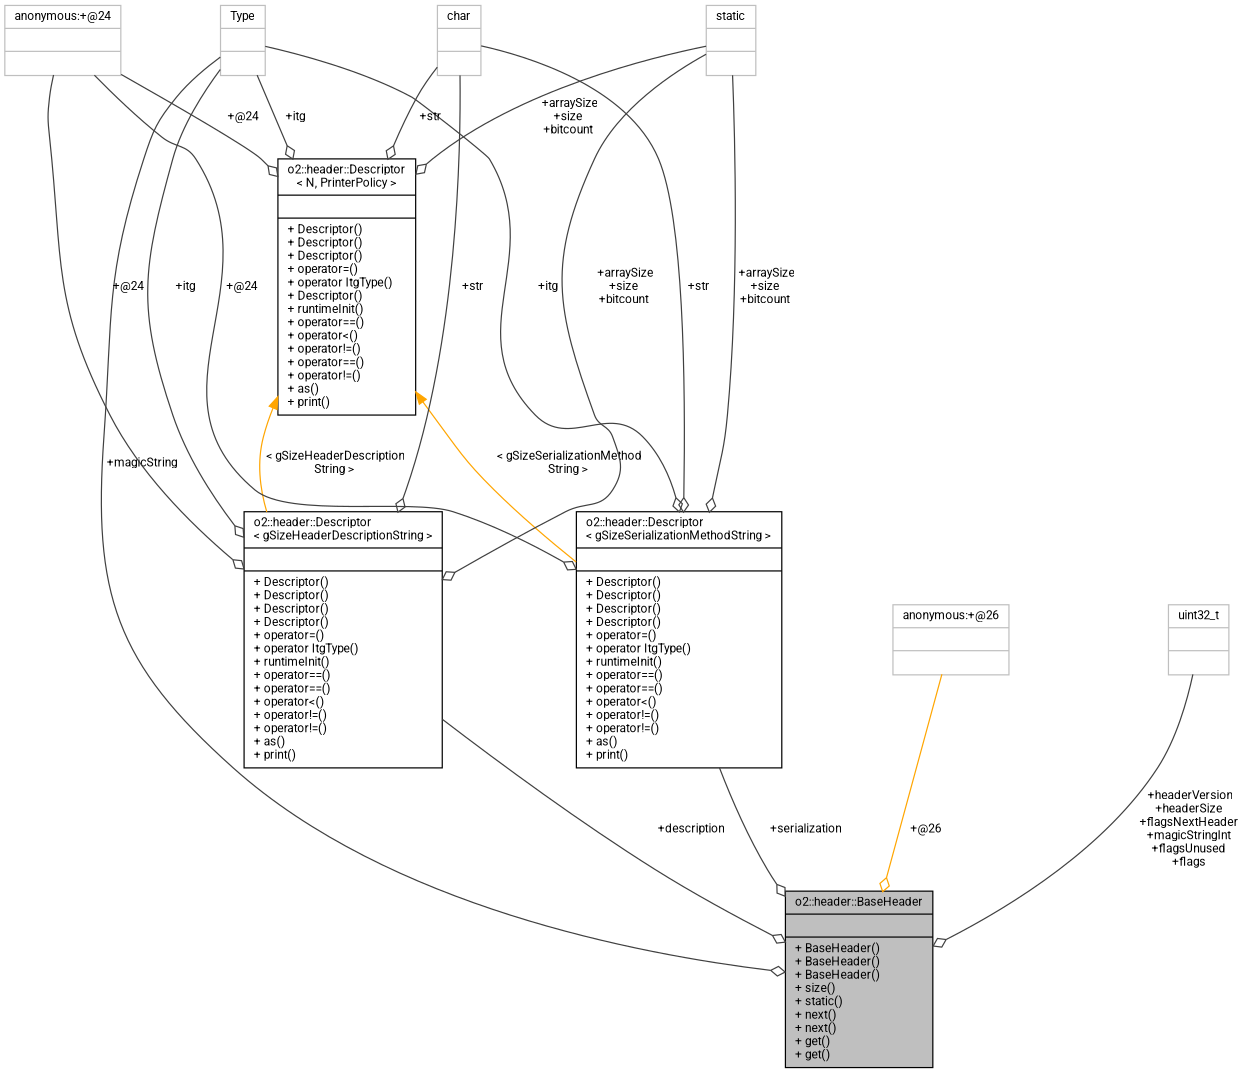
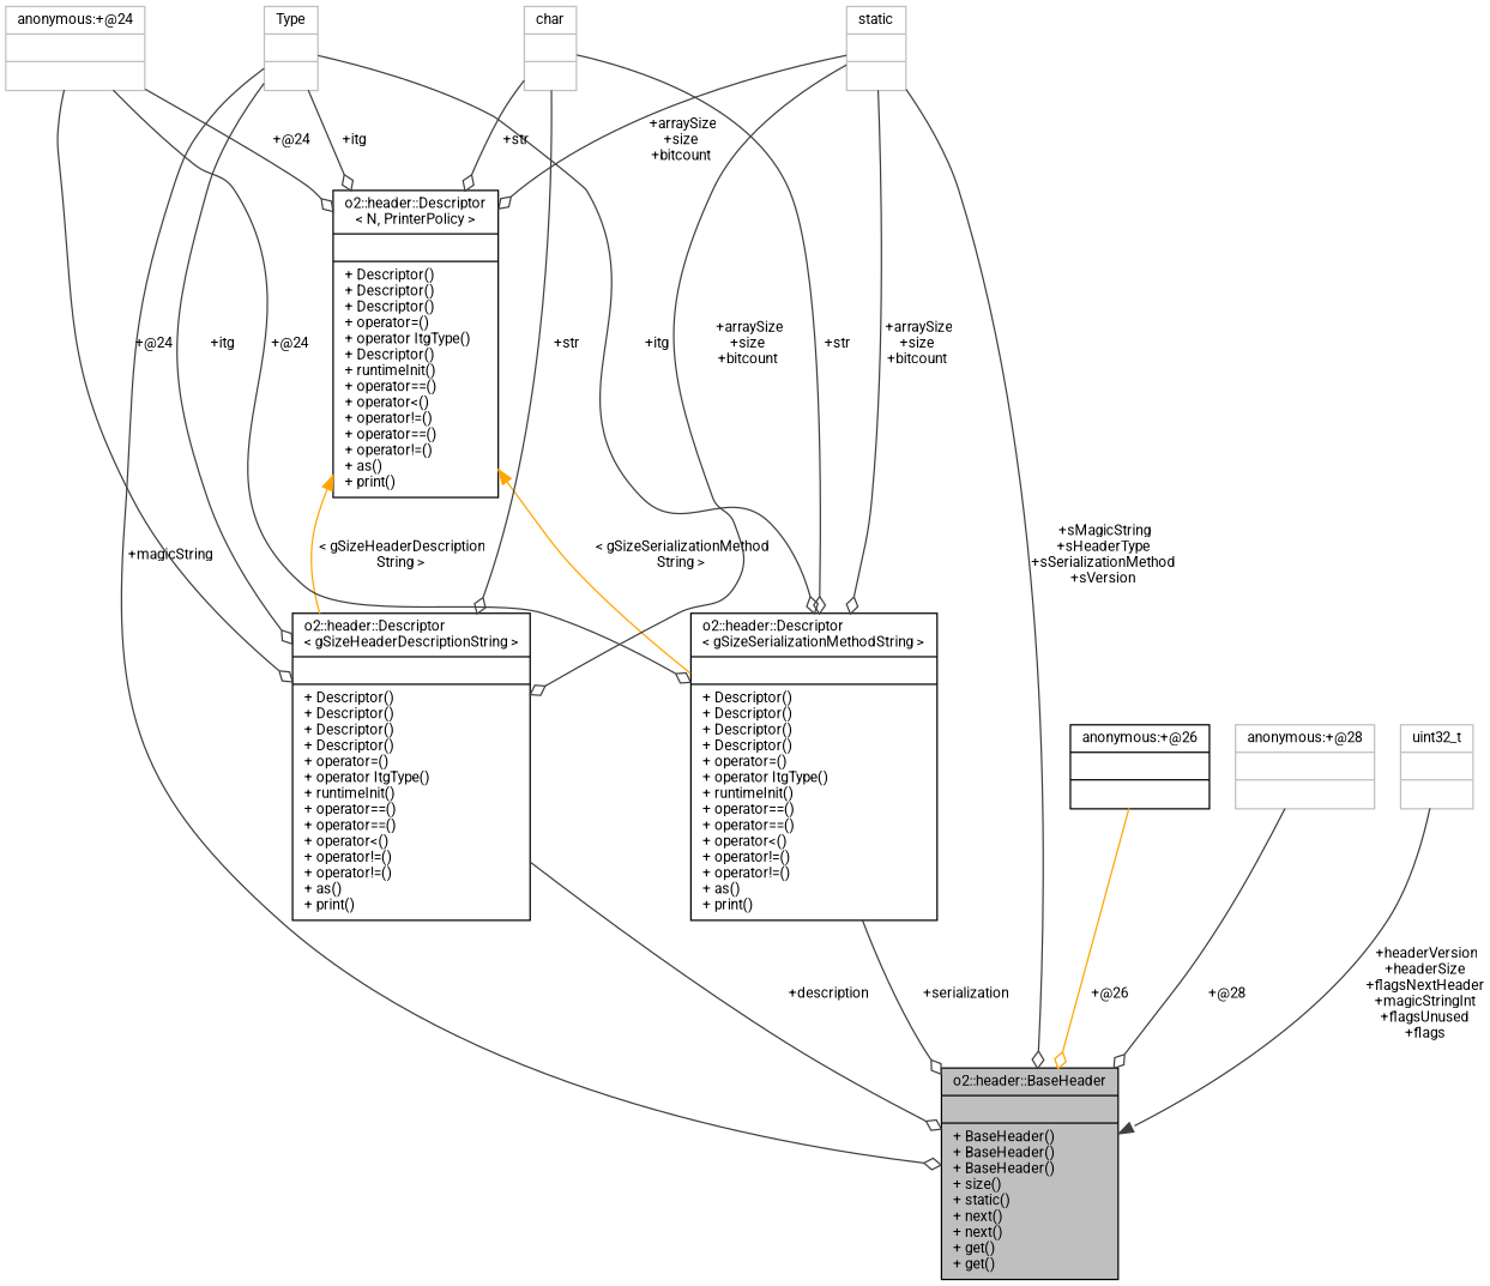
  digraph {
    fontname=Roboto
    node [color=grey75 fontname=Roboto fontsize=10 shape=record]
    edge [arrowhead=odiamond color=grey25 fontname=Roboto fontsize=10 labelfontname=Helvetica labelfontsize=10 style=solid]
    n1 [color=black fillcolor=grey75 fontcolor=black height=0.2 label="{o2::header::BaseHeader\n||+ BaseHeader()\l+ BaseHeader()\l+ BaseHeader()\l+ size()\l+ static()\l+ next()\l+ next()\l+ get()\l+ get()\l}" style=filled width=0.4]
    n2 [color=black height=0.2 label="{o2::header::Descriptor\l\< gSizeHeaderDescriptionString \>\n||+ Descriptor()\l+ Descriptor()\l+ Descriptor()\l+ Descriptor()\l+ operator=()\l+ operator ItgType()\l+ runtimeInit()\l+ operator==()\l+ operator==()\l+ operator\<()\l+ operator!=()\l+ operator!=()\l+ as()\l+ print()\l}" width=0.4]
    n3 [height=0.2 label="{Type\n||}" width=0.4]
    n4 [color=black height=0.2 label="{o2::header::Descriptor\l\< N, PrinterPolicy \>\n||+ Descriptor()\l+ Descriptor()\l+ Descriptor()\l+ operator=()\l+ operator ItgType()\l+ Descriptor()\l+ runtimeInit()\l+ operator==()\l+ operator\<()\l+ operator!=()\l+ operator==()\l+ operator!=()\l+ as()\l+ print()\l}" width=0.4]
    n5 [color=black height=0.2 label="{o2::header::Descriptor\l\< gSizeSerializationMethodString \>\n||+ Descriptor()\l+ Descriptor()\l+ Descriptor()\l+ Descriptor()\l+ operator=()\l+ operator ItgType()\l+ runtimeInit()\l+ operator==()\l+ operator==()\l+ operator\<()\l+ operator!=()\l+ operator!=()\l+ as()\l+ print()\l}" width=0.4]
    n6 [height=0.2 label="{char\n||}" width=0.4]
    n7 [height=0.2 label="{anonymous:+@24\n||}" width=0.4]
    n8 [height=0.2 label="{static\n||}" width=0.4]
-   n9 [height=0.2 label="{anonymous:+@26\n||}" width=0.4]
+   n9 [color=black height=0.2 label="{anonymous:+@26\n||}" width=0.4]
+   n10 [height=0.2 label="{anonymous:+@28\n||}" width=0.4]
    n11 [height=0.2 label="{uint32_t\n||}" width=0.4]
    n2 -> n1 [label=" +description"]
    n3 -> n1 [label=" +magicString"]
    n3 -> n2 [label=" +itg"]
    n3 -> n4 [label=" +itg"]
    n3 -> n5 [label=" +itg"]
    n4 -> n2 [color=orange dir=back label=" \< gSizeHeaderDescription\lString \>" arrowhead=""]
    n4 -> n5 [color=orange dir=back label=" \< gSizeSerializationMethod\lString \>" arrowhead=""]
    n5 -> n1 [label=" +serialization"]
    n6 -> n2 [label=" +str"]
    n6 -> n4 [label=" +str"]
    n6 -> n5 [label=" +str"]
    n7 -> n2 [label=" +@24"]
    n7 -> n4 [label=" +@24"]
    n7 -> n5 [label=" +@24"]
+   n8 -> n1 [label=" +sMagicString\n+sHeaderType\n+sSerializationMethod\n+sVersion"]
    n8 -> n2 [label=" +arraySize\n+size\n+bitcount"]
    n8 -> n4 [label=" +arraySize\n+size\n+bitcount"]
    n8 -> n5 [label=" +arraySize\n+size\n+bitcount"]
    n9 -> n1 [color=orange label=" +@26"]
-   n11 -> n1 [label=" +headerVersion\n+headerSize\n+flagsNextHeader\n+magicStringInt\n+flagsUnused\n+flags"]
+   n10 -> n1 [label=" +@28"]
+   n11 -> n1 [arrowhead=normal label=" +headerVersion\n+headerSize\n+flagsNextHeader\n+magicStringInt\n+flagsUnused\n+flags"]
  }
